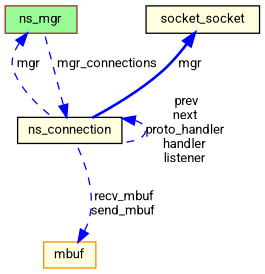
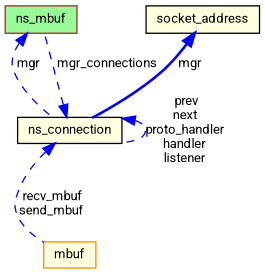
  digraph {
    fontname=Roboto
    node [color=black fillcolor=lightyellow fontname=Roboto fontsize=10 shape=record style=filled]
    edge [color=blue dir=back fontname=Roboto fontsize=10 labelfontname=Helvetica labelfontsize=10 style=dashed]
-   n1 [color=brown fillcolor=palegreen fontcolor=black height=0.2 label=ns_mgr width=0.4]
+   n1 [color=brown fillcolor=palegreen fontcolor=black height=0.2 label=ns_mbuf width=0.4]
    n2 [height=0.2 label=ns_connection width=0.4]
    n3 [color=darkorange height=0.2 label=mbuf width=0.4]
-   n4 [height=0.2 label=socket_socket width=0.4]
+   n4 [height=0.2 label=socket_address width=0.4]
    n1 -> n2 [label=" mgr"]
    n2 -> n1 [label=" mgr_connections"]
    n2 -> n2 [label=" prev\nnext\nproto_handler\nhandler\nlistener"]
-   n3 -> n2 [label=" recv_mbuf\nsend_mbuf"]
+   n2 -> n3 [label=" recv_mbuf\nsend_mbuf"]
    n4 -> n2 [label=" mgr" style=bold]
  }
